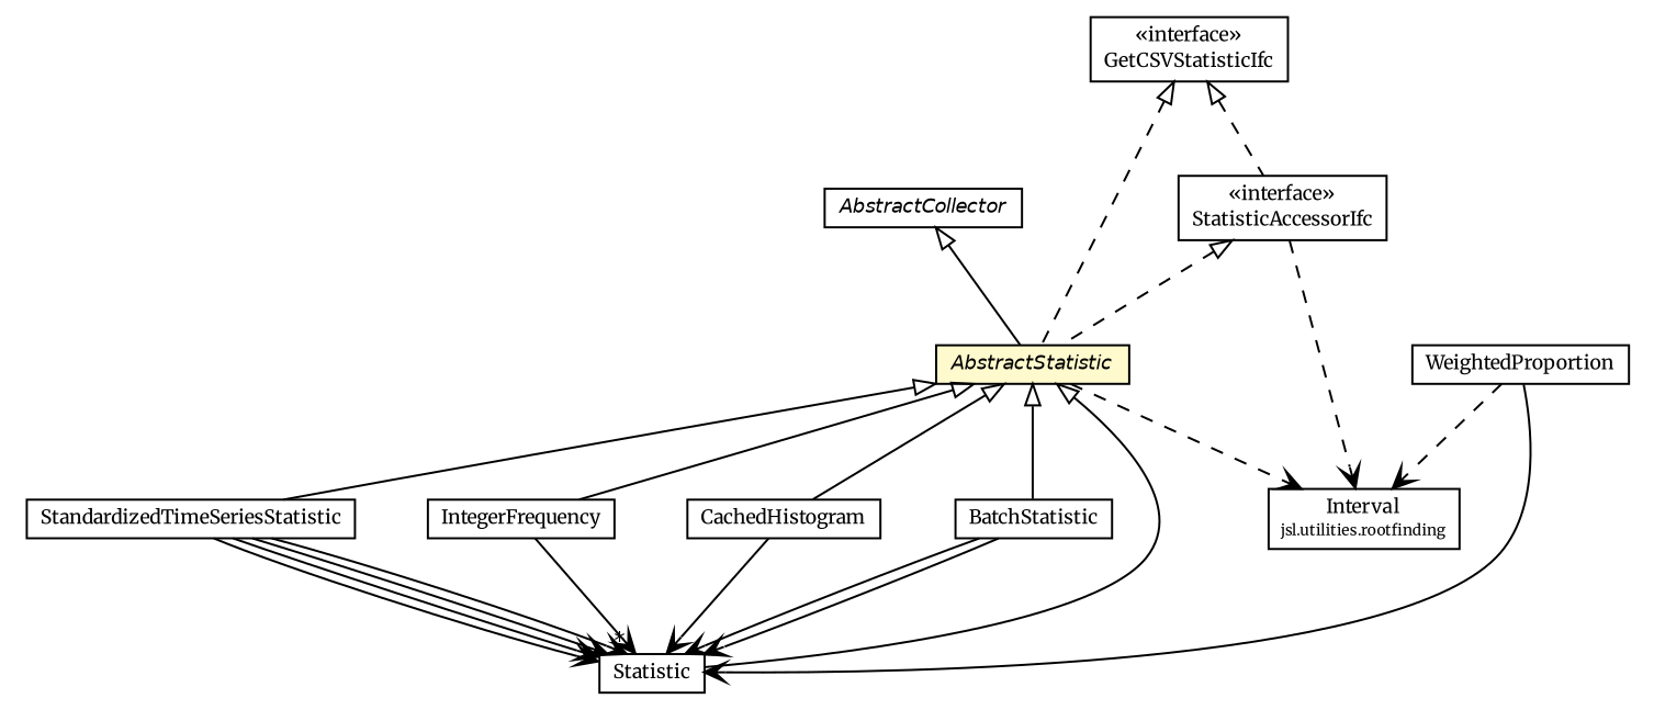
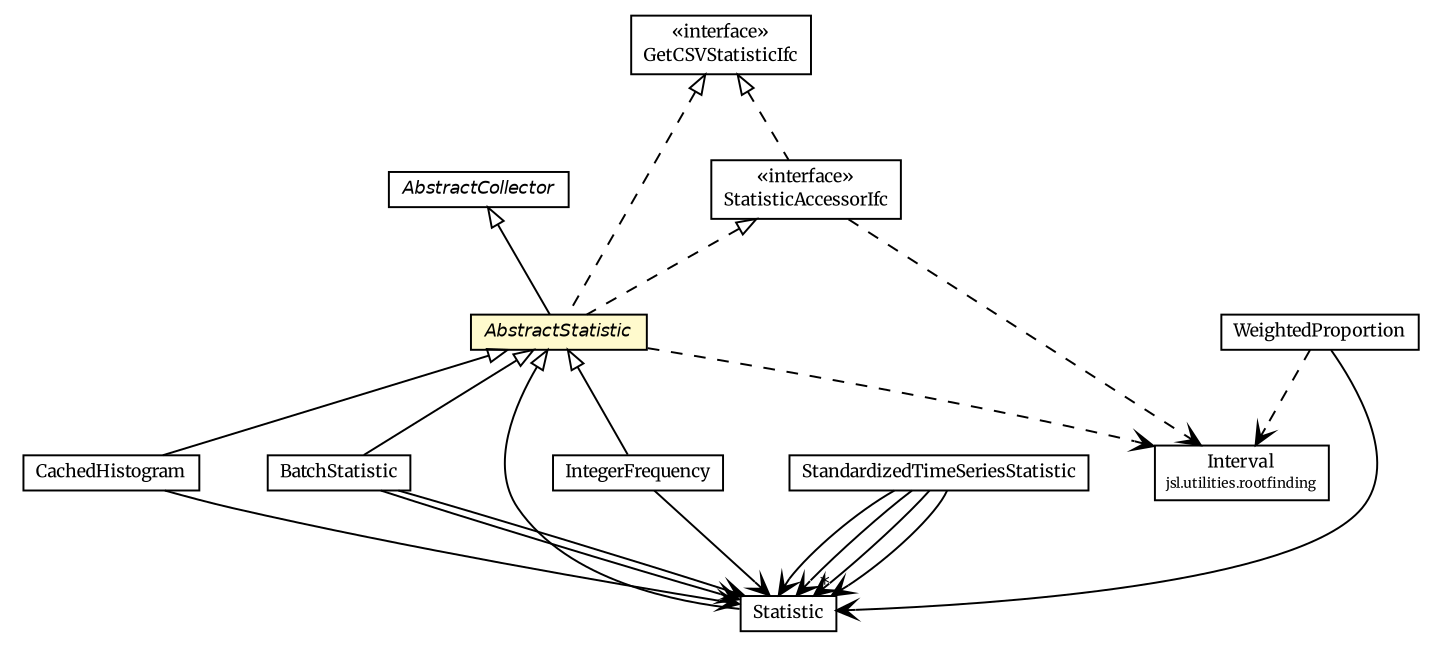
  digraph {
    fontname=Merriweather
    nodesep=0.25
    ranksep=0.5
    node [fontcolor=black fontname=Merriweather fontsize=9.0 shape=plaintext]
    edge [arrowhead=open color=black fontcolor=black fontname=Merriweather fontsize=10.0 headport=p labelfontname=Helvetica labelfontsize=10 tailport=p]
    n1 [label=<<table title="jsl.utilities.rootfinding.Interval" border="0" cellborder="1" cellspacing="0" cellpadding="2" port="p" href="../rootfinding/Interval.html"> 		<tr><td><table border="0" cellspacing="0" cellpadding="1"> <tr><td align="center" balign="center"> Interval </td></tr> <tr><td align="center" balign="center"><font point-size="7.0"> jsl.utilities.rootfinding </font></td></tr> 		</table></td></tr> 		</table>>]
    n2 [label=<<table title="jsl.utilities.statistic.WeightedProportion" border="0" cellborder="1" cellspacing="0" cellpadding="2" port="p" href="./WeightedProportion.html"> 		<tr><td><table border="0" cellspacing="0" cellpadding="1"> <tr><td align="center" balign="center"> WeightedProportion </td></tr> 		</table></td></tr> 		</table>>]
    n3 [label=<<table title="jsl.utilities.statistic.Statistic" border="0" cellborder="1" cellspacing="0" cellpadding="2" port="p" href="./Statistic.html"> 		<tr><td><table border="0" cellspacing="0" cellpadding="1"> <tr><td align="center" balign="center"> Statistic </td></tr> 		</table></td></tr> 		</table>>]
    n4 [label=<<table title="jsl.utilities.statistic.StatisticAccessorIfc" border="0" cellborder="1" cellspacing="0" cellpadding="2" port="p" href="./StatisticAccessorIfc.html"> 		<tr><td><table border="0" cellspacing="0" cellpadding="1"> <tr><td align="center" balign="center"> &#171;interface&#187; </td></tr> <tr><td align="center" balign="center"> StatisticAccessorIfc </td></tr> 		</table></td></tr> 		</table>>]
    n5 [label=<<table title="jsl.utilities.statistic.AbstractStatistic" border="0" cellborder="1" cellspacing="0" cellpadding="2" port="p" bgcolor="lemonChiffon" href="./AbstractStatistic.html"> 		<tr><td><table border="0" cellspacing="0" cellpadding="1"> <tr><td align="center" balign="center"><font face="Helvetica-Oblique"> AbstractStatistic </font></td></tr> 		</table></td></tr> 		</table>>]
    n6 [label=<<table title="jsl.utilities.statistic.StandardizedTimeSeriesStatistic" border="0" cellborder="1" cellspacing="0" cellpadding="2" port="p" href="./StandardizedTimeSeriesStatistic.html"> 		<tr><td><table border="0" cellspacing="0" cellpadding="1"> <tr><td align="center" balign="center"> StandardizedTimeSeriesStatistic </td></tr> 		</table></td></tr> 		</table>>]
    n7 [label=<<table title="jsl.utilities.statistic.IntegerFrequency" border="0" cellborder="1" cellspacing="0" cellpadding="2" port="p" href="./IntegerFrequency.html"> 		<tr><td><table border="0" cellspacing="0" cellpadding="1"> <tr><td align="center" balign="center"> IntegerFrequency </td></tr> 		</table></td></tr> 		</table>>]
    n8 [label=<<table title="jsl.utilities.statistic.CachedHistogram" border="0" cellborder="1" cellspacing="0" cellpadding="2" port="p" href="./CachedHistogram.html"> 		<tr><td><table border="0" cellspacing="0" cellpadding="1"> <tr><td align="center" balign="center"> CachedHistogram </td></tr> 		</table></td></tr> 		</table>>]
    n9 [label=<<table title="jsl.utilities.statistic.BatchStatistic" border="0" cellborder="1" cellspacing="0" cellpadding="2" port="p" href="./BatchStatistic.html"> 		<tr><td><table border="0" cellspacing="0" cellpadding="1"> <tr><td align="center" balign="center"> BatchStatistic </td></tr> 		</table></td></tr> 		</table>>]
    n10 [label=<<table title="jsl.utilities.statistic.GetCSVStatisticIfc" border="0" cellborder="1" cellspacing="0" cellpadding="2" port="p" href="./GetCSVStatisticIfc.html"> 		<tr><td><table border="0" cellspacing="0" cellpadding="1"> <tr><td align="center" balign="center"> &#171;interface&#187; </td></tr> <tr><td align="center" balign="center"> GetCSVStatisticIfc </td></tr> 		</table></td></tr> 		</table>>]
    n11 [label=<<table title="jsl.utilities.statistic.AbstractCollector" border="0" cellborder="1" cellspacing="0" cellpadding="2" port="p" href="./AbstractCollector.html"> 		<tr><td><table border="0" cellspacing="0" cellpadding="1"> <tr><td align="center" balign="center"><font face="Helvetica-Oblique"> AbstractCollector </font></td></tr> 		</table></td></tr> 		</table>>]
    n2 -> n1 [style=dashed]
    n2 -> n3
    n4 -> n1 [style=dashed]
    n4 -> n5 [arrowtail=empty dir=back fontsize=10 style=dashed arrowhead="" color="" fontcolor=""]
    n5 -> n1 [style=dashed]
    n5 -> n3 [arrowtail=empty dir=back fontsize=10 arrowhead="" color="" fontcolor=""]
-   n5 -> n6 [arrowtail=empty dir=back fontsize=10 arrowhead="" color="" fontcolor=""]
    n5 -> n7 [arrowtail=empty dir=back fontsize=10 arrowhead="" color="" fontcolor=""]
    n5 -> n8 [arrowtail=empty dir=back fontsize=10 arrowhead="" color="" fontcolor=""]
    n5 -> n9 [arrowtail=empty dir=back fontsize=10 arrowhead="" color="" fontcolor=""]
    n6 -> n3
    n6 -> n3
    n6 -> n3
    n6 -> n3 [headlabel="*"]
    n7 -> n3
    n8 -> n3
    n9 -> n3
    n9 -> n3
    n10 -> n4 [arrowtail=empty dir=back fontsize=10 style=dashed arrowhead="" color="" fontcolor=""]
    n10 -> n5 [arrowtail=empty dir=back fontsize=10 style=dashed arrowhead="" color="" fontcolor=""]
    n11 -> n5 [arrowtail=empty dir=back fontsize=10 arrowhead="" color="" fontcolor=""]
  }
